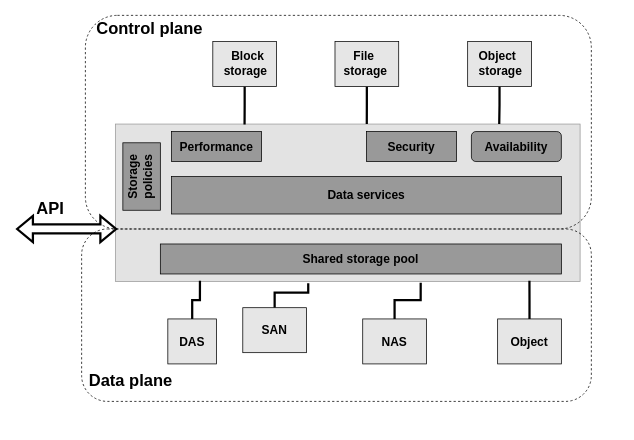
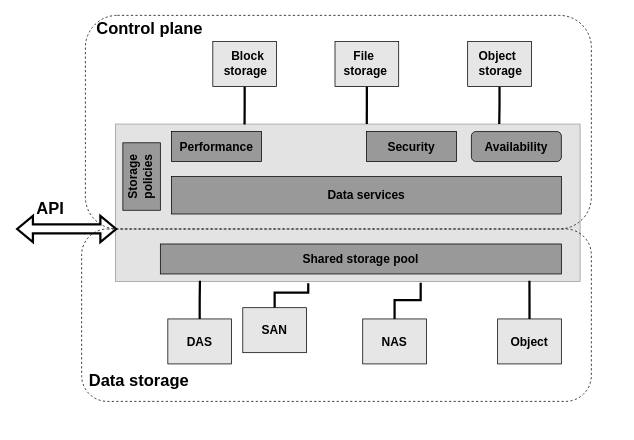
  <mxCell id="0" />
  <mxCell id="1" parent="0" />
  <mxCell id="2" value="" style="rounded=0;whiteSpace=wrap;html=1;fillColor=#E3E3E3;gradientColor=none;strokeColor=#999999;" vertex="1" parent="1"><mxGeometry x="153" y="165" width="620" height="210" as="geometry" /></mxCell>
  <mxCell id="3" style="edgeStyle=orthogonalEdgeStyle;rounded=0;orthogonalLoop=1;jettySize=auto;html=1;entryX=0.278;entryY=0.003;entryDx=0;entryDy=0;entryPerimeter=0;fontSize=16;endArrow=none;endFill=0;strokeWidth=3;" edge="1" parent="1" source="4" target="2"><mxGeometry relative="1" as="geometry" /></mxCell>
  <mxCell id="4" value="&lt;div style=&quot;font-size: 16px&quot;&gt;&lt;br&gt;&lt;/div&gt;" style="rounded=0;whiteSpace=wrap;html=1;fillColor=#E6E6E6;fontSize=16;fontStyle=1" vertex="1" parent="1"><mxGeometry x="283" y="55" width="85" height="60" as="geometry" /></mxCell>
  <mxCell id="5" value="Performance" style="rounded=0;whiteSpace=wrap;html=1;fillColor=#999999;fontSize=16;fontStyle=1" vertex="1" parent="1"><mxGeometry x="228" y="175" width="120" height="40" as="geometry" /></mxCell>
  <mxCell id="6" value="Security" style="rounded=0;whiteSpace=wrap;html=1;fillColor=#999999;fontSize=16;fontStyle=1" vertex="1" parent="1"><mxGeometry x="488" y="175" width="120" height="40" as="geometry" /></mxCell>
  <mxCell id="7" value="&lt;div style=&quot;font-size: 16px;&quot;&gt;Availability&lt;/div&gt;" style="whiteSpace=wrap;html=1;fillColor=#999999;fontSize=16;fontStyle=1;rounded=1;" vertex="1" parent="1"><mxGeometry x="628" y="175" width="120" height="40" as="geometry" /></mxCell>
  <mxCell id="8" value="Data services" style="rounded=0;whiteSpace=wrap;html=1;fillColor=#999999;fontSize=16;fontStyle=1" vertex="1" parent="1"><mxGeometry x="228" y="235" width="520" height="50" as="geometry" /></mxCell>
  <mxCell id="9" value="" style="rounded=0;whiteSpace=wrap;html=1;rotation=-90;fillColor=#999999;fontSize=16;fontStyle=1" vertex="1" parent="1"><mxGeometry x="143" y="210" width="90" height="50" as="geometry" /></mxCell>
  <mxCell id="10" value="Shared storage pool" style="rounded=0;whiteSpace=wrap;html=1;fillColor=#999999;fontStyle=1;fontSize=16;" vertex="1" parent="1"><mxGeometry x="213" y="325" width="535" height="40" as="geometry" /></mxCell>
  <mxCell id="11" style="edgeStyle=orthogonalEdgeStyle;rounded=0;orthogonalLoop=1;jettySize=auto;html=1;entryX=0.541;entryY=0;entryDx=0;entryDy=0;entryPerimeter=0;fontSize=16;endArrow=none;endFill=0;strokeWidth=3;" edge="1" parent="1" source="12" target="2"><mxGeometry relative="1" as="geometry" /></mxCell>
  <mxCell id="12" value="" style="rounded=0;whiteSpace=wrap;html=1;fillColor=#E6E6E6;fontSize=16;fontStyle=1" vertex="1" parent="1"><mxGeometry x="446" y="55" width="85" height="60" as="geometry" /></mxCell>
  <mxCell id="13" style="edgeStyle=orthogonalEdgeStyle;rounded=0;orthogonalLoop=1;jettySize=auto;html=1;entryX=0.826;entryY=-0.001;entryDx=0;entryDy=0;entryPerimeter=0;fontSize=16;endArrow=none;endFill=0;strokeWidth=3;" edge="1" parent="1" source="14" target="2"><mxGeometry relative="1" as="geometry" /></mxCell>
  <mxCell id="14" value="" style="rounded=0;whiteSpace=wrap;html=1;fillColor=#E6E6E6;fontSize=16;fontStyle=1" vertex="1" parent="1"><mxGeometry x="623" y="55" width="85" height="60" as="geometry" /></mxCell>
  <mxCell id="15" style="edgeStyle=orthogonalEdgeStyle;rounded=0;orthogonalLoop=1;jettySize=auto;html=1;entryX=0.182;entryY=0.995;entryDx=0;entryDy=0;entryPerimeter=0;fontSize=16;endArrow=none;endFill=0;strokeWidth=3;" edge="1" parent="1" source="16" target="2"><mxGeometry relative="1" as="geometry" /></mxCell>
- <mxCell id="16" value="DAS" style="rounded=0;whiteSpace=wrap;html=1;fillColor=#E6E6E6;fontSize=16;fontStyle=1" vertex="1" parent="1"><mxGeometry x="223" y="425" width="65" height="60" as="geometry" /></mxCell>
+ <mxCell id="16" value="DAS" style="rounded=0;whiteSpace=wrap;html=1;fillColor=#E6E6E6;fontSize=16;fontStyle=1" vertex="1" parent="1"><mxGeometry x="223" y="425" width="85" height="60" as="geometry" /></mxCell>
  <mxCell id="17" style="edgeStyle=orthogonalEdgeStyle;rounded=0;orthogonalLoop=1;jettySize=auto;html=1;entryX=0.415;entryY=1.011;entryDx=0;entryDy=0;entryPerimeter=0;fontSize=16;endArrow=none;endFill=0;strokeWidth=3;" edge="1" parent="1" source="18" target="2"><mxGeometry relative="1" as="geometry" /></mxCell>
  <mxCell id="18" value="SAN" style="rounded=0;whiteSpace=wrap;html=1;fillColor=#E6E6E6;fontSize=16;fontStyle=1" vertex="1" parent="1"><mxGeometry x="323" y="410" width="85" height="60" as="geometry" /></mxCell>
  <mxCell id="19" style="edgeStyle=orthogonalEdgeStyle;rounded=0;orthogonalLoop=1;jettySize=auto;html=1;entryX=0.657;entryY=1.008;entryDx=0;entryDy=0;entryPerimeter=0;fontSize=16;endArrow=none;endFill=0;strokeWidth=3;" edge="1" parent="1" source="20" target="2"><mxGeometry relative="1" as="geometry" /></mxCell>
  <mxCell id="20" value="NAS" style="rounded=0;whiteSpace=wrap;html=1;fillColor=#E6E6E6;fontSize=16;fontStyle=1" vertex="1" parent="1"><mxGeometry x="483" y="425" width="85" height="60" as="geometry" /></mxCell>
  <mxCell id="21" style="edgeStyle=orthogonalEdgeStyle;rounded=0;orthogonalLoop=1;jettySize=auto;html=1;entryX=0.891;entryY=0.995;entryDx=0;entryDy=0;entryPerimeter=0;fontSize=16;endArrow=none;endFill=0;strokeWidth=3;" edge="1" parent="1" source="22" target="2"><mxGeometry relative="1" as="geometry" /></mxCell>
  <mxCell id="22" value="Object" style="rounded=0;whiteSpace=wrap;html=1;fillColor=#E6E6E6;fontSize=16;fontStyle=1" vertex="1" parent="1"><mxGeometry x="663" y="425" width="85" height="60" as="geometry" /></mxCell>
  <mxCell id="23" value="" style="rounded=1;whiteSpace=wrap;html=1;dashed=1;fillColor=none;gradientColor=none;" vertex="1" parent="1"><mxGeometry x="108" y="305" width="680" height="230" as="geometry" /></mxCell>
- <mxCell id="24" value="&lt;div style=&quot;font-size: 22px;&quot;&gt;Data plane&lt;/div&gt;" style="text;html=1;strokeColor=none;fillColor=none;spacing=5;spacingTop=-20;whiteSpace=wrap;overflow=hidden;rounded=0;dashed=1;fontSize=22;fontStyle=1" vertex="1" parent="1"><mxGeometry x="113" y="505" width="190" height="60" as="geometry" /></mxCell>
+ <mxCell id="24" value="&lt;div style=&quot;font-size: 22px;&quot;&gt;Data storage&lt;/div&gt;" style="text;html=1;strokeColor=none;fillColor=none;spacing=5;spacingTop=-20;whiteSpace=wrap;overflow=hidden;rounded=0;dashed=1;fontSize=22;fontStyle=1" vertex="1" parent="1"><mxGeometry x="113" y="505" width="190" height="60" as="geometry" /></mxCell>
  <mxCell id="25" value="Control plane" style="text;html=1;strokeColor=none;fillColor=none;spacing=5;spacingTop=-20;whiteSpace=wrap;overflow=hidden;rounded=0;dashed=1;fontSize=22;fontStyle=1" vertex="1" parent="1"><mxGeometry x="123" y="35" width="190" height="60" as="geometry" /></mxCell>
  <mxCell id="26" value="API" style="text;html=1;strokeColor=none;fillColor=none;spacing=5;spacingTop=-20;whiteSpace=wrap;overflow=hidden;rounded=0;dashed=1;fontSize=22;fontStyle=1" vertex="1" parent="1"><mxGeometry x="43" y="275" width="190" height="60" as="geometry" /></mxCell>
  <mxCell id="27" value="" style="shape=flexArrow;endArrow=classic;startArrow=classic;html=1;rounded=0;fontSize=22;strokeWidth=3;" edge="1" parent="1"><mxGeometry width="100" height="100" relative="1" as="geometry"><mxPoint x="20.5" y="305" as="sourcePoint" /><mxPoint x="155.5" y="305" as="targetPoint" /></mxGeometry></mxCell>
  <mxCell id="28" value="&lt;div style=&quot;font-size: 16px&quot;&gt;Storage&lt;/div&gt;&lt;div style=&quot;font-size: 16px&quot;&gt;&lt;br&gt;&lt;/div&gt;" style="text;html=1;strokeColor=none;fillColor=none;spacing=5;spacingTop=-20;whiteSpace=wrap;overflow=hidden;rounded=0;dashed=1;fontSize=16;fontStyle=1;rotation=-90;" vertex="1" parent="1"><mxGeometry x="113" y="145" width="190" height="60" as="geometry" /></mxCell>
  <mxCell id="29" value="policies" style="text;html=1;strokeColor=none;fillColor=none;spacing=5;spacingTop=-20;whiteSpace=wrap;overflow=hidden;rounded=0;dashed=1;fontSize=16;fontStyle=1;rotation=-90;" vertex="1" parent="1"><mxGeometry x="133" y="145" width="190" height="60" as="geometry" /></mxCell>
  <mxCell id="30" value="storage" style="text;html=1;strokeColor=none;fillColor=none;spacing=5;spacingTop=-20;whiteSpace=wrap;overflow=hidden;rounded=0;dashed=1;fontSize=16;fontStyle=1;rotation=0;" vertex="1" parent="1"><mxGeometry x="293" y="95" width="190" height="60" as="geometry" /></mxCell>
  <mxCell id="31" value="storage" style="text;html=1;strokeColor=none;fillColor=none;spacing=5;spacingTop=-20;whiteSpace=wrap;overflow=hidden;rounded=0;dashed=1;fontSize=16;fontStyle=1;rotation=0;" vertex="1" parent="1"><mxGeometry x="453" y="95" width="190" height="60" as="geometry" /></mxCell>
  <mxCell id="32" value="storage" style="text;html=1;strokeColor=none;fillColor=none;spacing=5;spacingTop=-20;whiteSpace=wrap;overflow=hidden;rounded=0;dashed=1;fontSize=16;fontStyle=1;rotation=0;" vertex="1" parent="1"><mxGeometry x="633" y="95" width="190" height="60" as="geometry" /></mxCell>
  <mxCell id="33" value="Block" style="text;html=1;strokeColor=none;fillColor=none;spacing=5;spacingTop=-20;whiteSpace=wrap;overflow=hidden;rounded=0;dashed=1;fontSize=16;fontStyle=1;rotation=0;" vertex="1" parent="1"><mxGeometry x="303" y="75" width="190" height="60" as="geometry" /></mxCell>
  <mxCell id="34" value="File" style="text;html=1;strokeColor=none;fillColor=none;spacing=5;spacingTop=-20;whiteSpace=wrap;overflow=hidden;rounded=0;dashed=1;fontSize=16;fontStyle=1;rotation=0;" vertex="1" parent="1"><mxGeometry x="465.5" y="75" width="190" height="60" as="geometry" /></mxCell>
  <mxCell id="35" value="Object" style="text;html=1;strokeColor=none;fillColor=none;spacing=5;spacingTop=-20;whiteSpace=wrap;overflow=hidden;rounded=0;dashed=1;fontSize=16;fontStyle=1;rotation=0;" vertex="1" parent="1"><mxGeometry x="633" y="75" width="190" height="60" as="geometry" /></mxCell>
  <mxCell id="36" value="" style="rounded=1;whiteSpace=wrap;html=1;dashed=1;fillColor=none;gradientColor=none;" vertex="1" parent="1"><mxGeometry x="113" y="20" width="675" height="285" as="geometry" /></mxCell>
